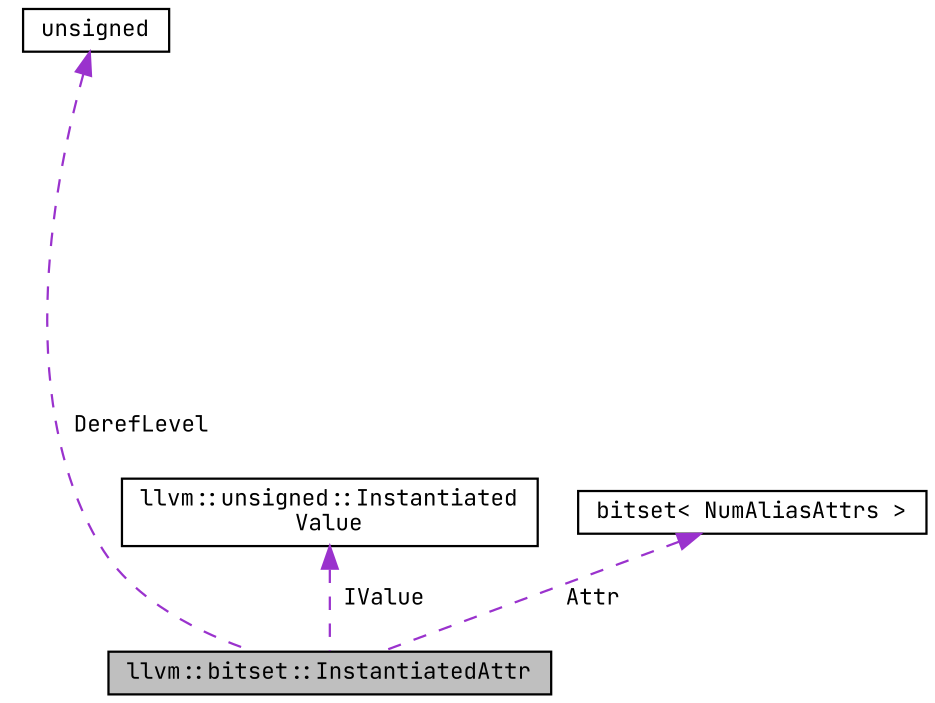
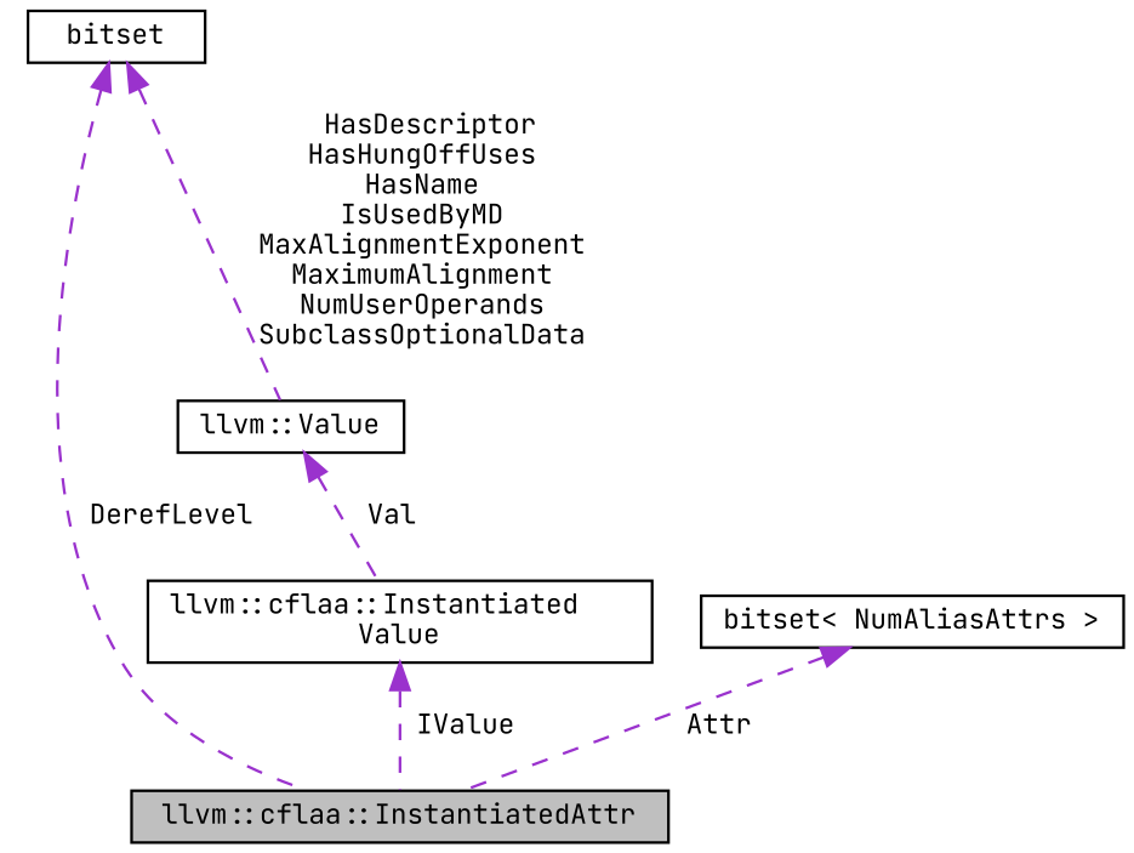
  digraph {
    fontname="JetBrains Mono"
    node [color=black fontname="JetBrains Mono" fontsize=10 shape=box]
    edge [color=darkorchid3 dir=back fontname="JetBrains Mono" fontsize=10 labelfontname=Helvetica labelfontsize=10 style=dashed]
-   n1 [fillcolor=grey75 fontcolor=black height=0.2 label="llvm::bitset::InstantiatedAttr" style=filled width=0.4]
-   n2 [height=0.2 label="llvm::unsigned::Instantiated\lValue" width=0.4]
-   n4 [height=0.2 label=unsigned width=0.4]
+   n1 [fillcolor=grey75 fontcolor=black height=0.2 label="llvm::cflaa::InstantiatedAttr" style=filled width=0.4]
+   n2 [height=0.2 label="llvm::cflaa::Instantiated\lValue" width=0.4]
+   n3 [height=0.2 label="llvm::Value" width=0.4]
+   n4 [height=0.2 label=bitset width=0.4]
    n5 [height=0.2 label="bitset\< NumAliasAttrs \>" width=0.4]
    n2 -> n1 [label=" IValue"]
+   n3 -> n2 [label=" Val"]
    n4 -> n1 [label=" DerefLevel"]
+   n4 -> n3 [label=" HasDescriptor\nHasHungOffUses\nHasName\nIsUsedByMD\nMaxAlignmentExponent\nMaximumAlignment\nNumUserOperands\nSubclassOptionalData"]
    n5 -> n1 [label=" Attr"]
  }
